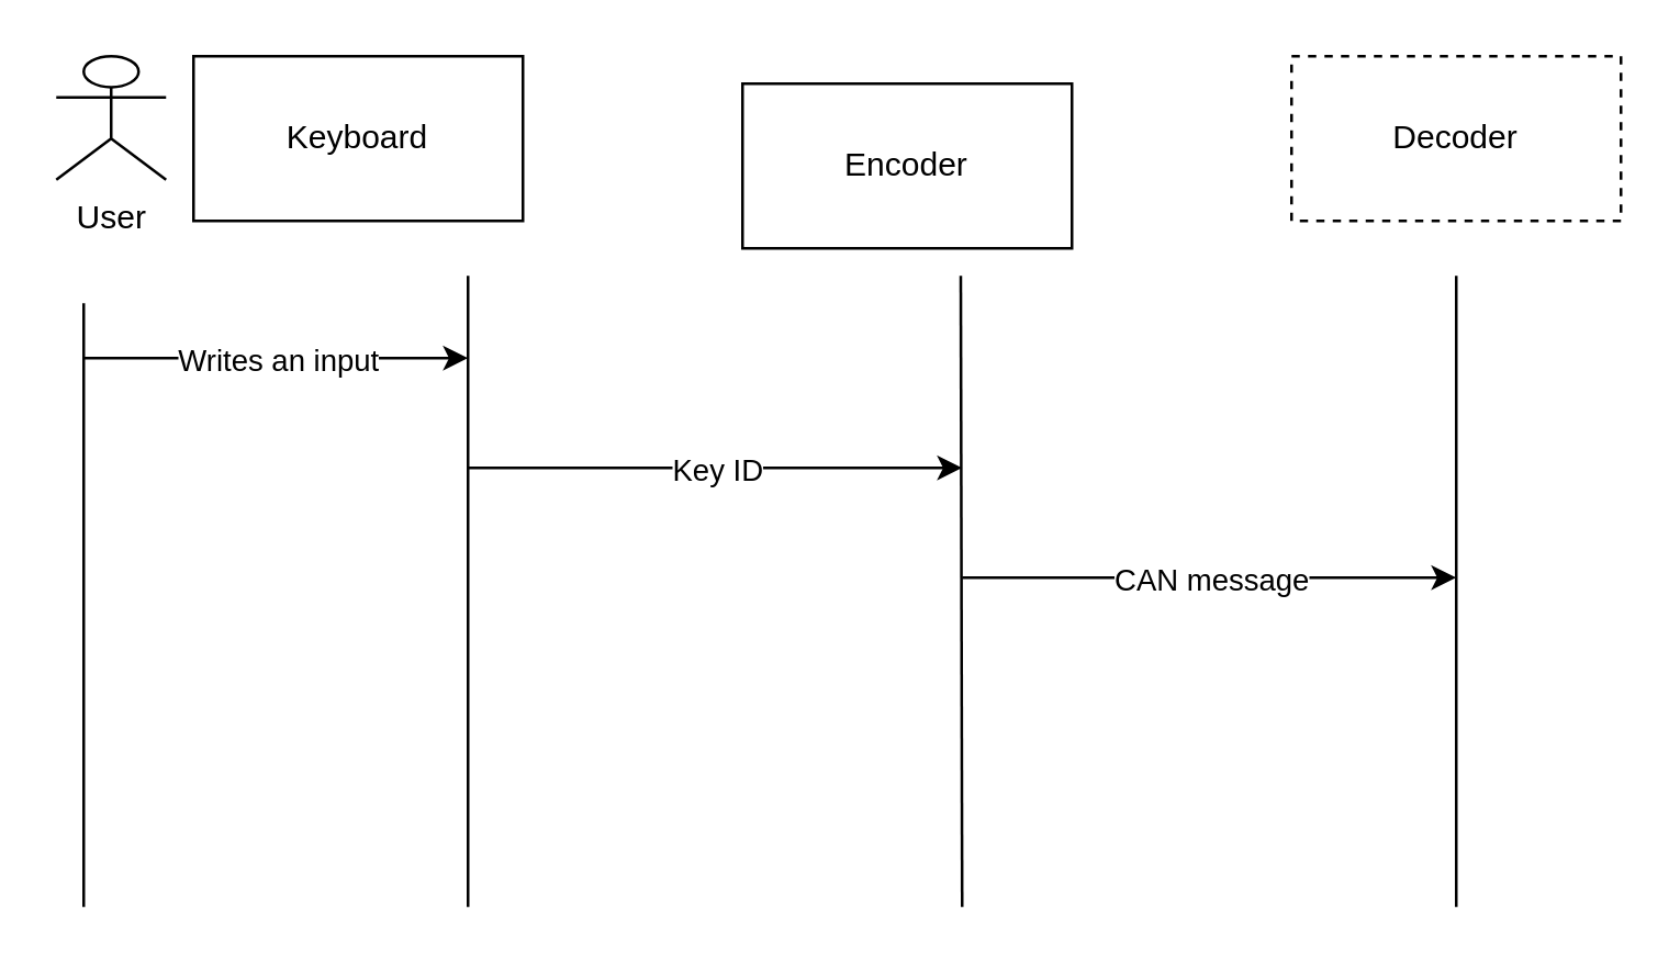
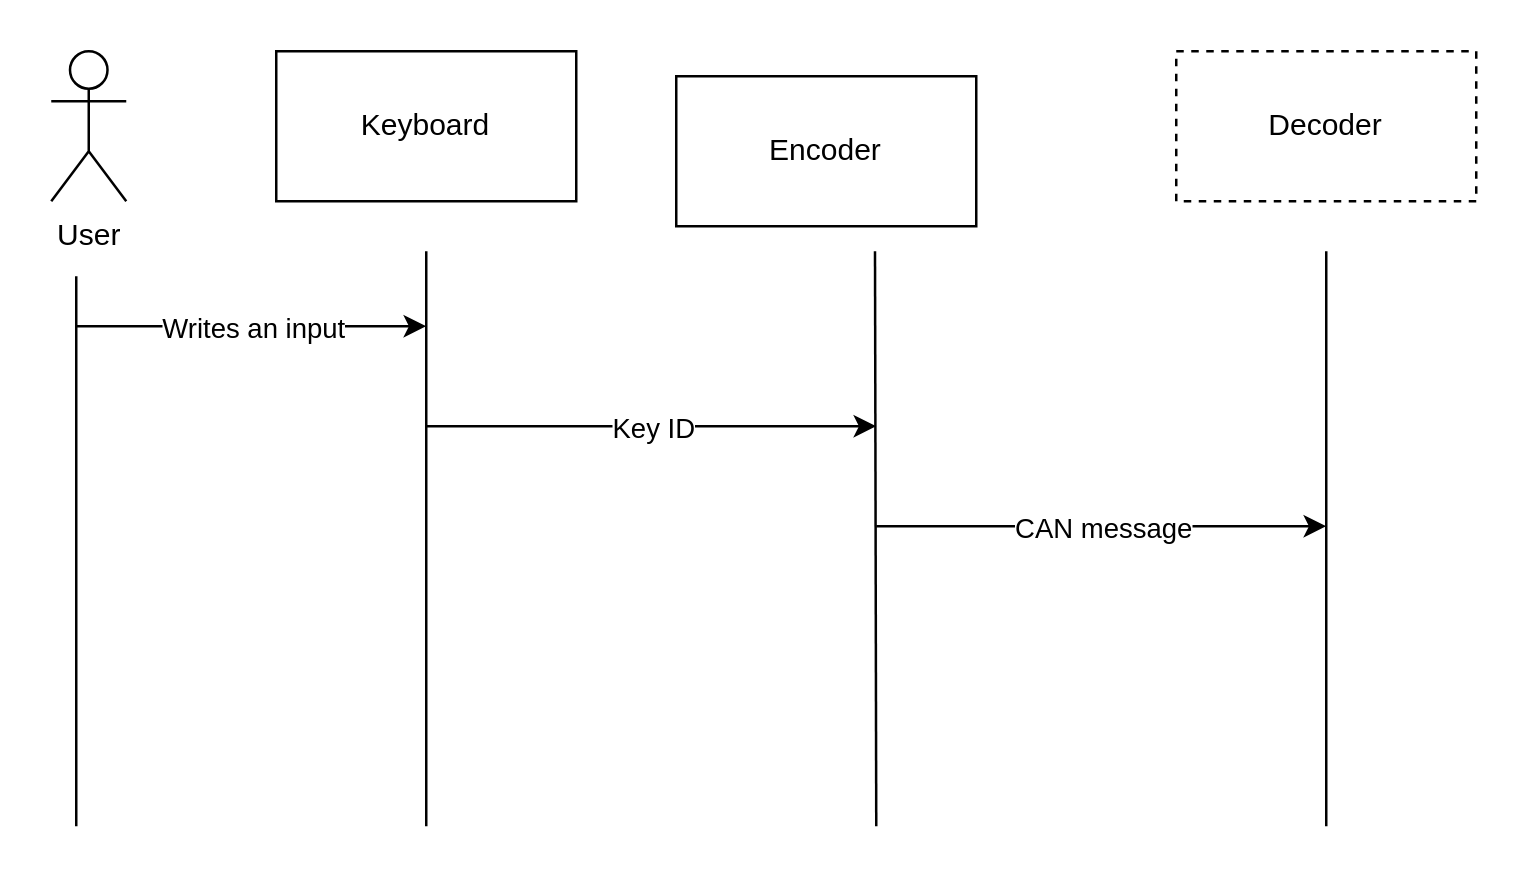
  <mxCell id="0" />
  <mxCell id="1" parent="0" />
- <mxCell id="2" value="User" style="shape=umlActor;verticalLabelPosition=bottom;verticalAlign=top;html=1;outlineConnect=0;" parent="1" vertex="1"><mxGeometry x="20" y="20" width="40" height="45" as="geometry" /></mxCell>
+ <mxCell id="2" value="User" style="shape=umlActor;verticalLabelPosition=bottom;verticalAlign=top;html=1;outlineConnect=0;" parent="1" vertex="1"><mxGeometry x="20" y="20" width="30" height="60" as="geometry" /></mxCell>
  <mxCell id="3" value="" style="endArrow=none;html=1;rounded=0;" parent="1" edge="1"><mxGeometry width="50" height="50" relative="1" as="geometry"><mxPoint x="30" y="330" as="sourcePoint" /><mxPoint x="30" y="110" as="targetPoint" /></mxGeometry></mxCell>
- <mxCell id="4" value="Keyboard" style="rounded=0;whiteSpace=wrap;html=1;" parent="1" vertex="1"><mxGeometry x="70" y="20" width="120" height="60" as="geometry" /></mxCell>
+ <mxCell id="4" value="Keyboard" style="rounded=0;whiteSpace=wrap;html=1;" parent="1" vertex="1"><mxGeometry x="110" y="20" width="120" height="60" as="geometry" /></mxCell>
  <mxCell id="5" value="Encoder" style="rounded=0;whiteSpace=wrap;html=1;" parent="1" vertex="1"><mxGeometry x="270" y="30" width="120" height="60" as="geometry" /></mxCell>
  <mxCell id="6" value="Decoder" style="rounded=0;whiteSpace=wrap;html=1;dashed=1;" parent="1" vertex="1"><mxGeometry x="470" y="20" width="120" height="60" as="geometry" /></mxCell>
  <mxCell id="7" value="" style="endArrow=none;html=1;rounded=0;" parent="1" edge="1"><mxGeometry width="50" height="50" relative="1" as="geometry"><mxPoint x="170" y="330" as="sourcePoint" /><mxPoint x="170" y="100" as="targetPoint" /></mxGeometry></mxCell>
  <mxCell id="8" value="" style="endArrow=none;html=1;rounded=0;" parent="1" edge="1"><mxGeometry width="50" height="50" relative="1" as="geometry"><mxPoint x="350" y="330" as="sourcePoint" /><mxPoint x="349.5" y="100" as="targetPoint" /></mxGeometry></mxCell>
  <mxCell id="9" value="" style="endArrow=none;html=1;rounded=0;" parent="1" edge="1"><mxGeometry width="50" height="50" relative="1" as="geometry"><mxPoint x="530" y="330" as="sourcePoint" /><mxPoint x="530" y="100" as="targetPoint" /></mxGeometry></mxCell>
  <mxCell id="10" value="" style="endArrow=classic;html=1;rounded=0;" parent="1" edge="1"><mxGeometry relative="1" as="geometry"><mxPoint x="30" y="130" as="sourcePoint" /><mxPoint x="170" y="130" as="targetPoint" /></mxGeometry></mxCell>
  <mxCell id="11" value="Writes an input" style="edgeLabel;resizable=0;html=1;align=center;verticalAlign=middle;" parent="10" connectable="0" vertex="1"><mxGeometry relative="1" as="geometry" /></mxCell>
  <mxCell id="12" value="" style="endArrow=classic;html=1;rounded=0;" parent="1" edge="1"><mxGeometry relative="1" as="geometry"><mxPoint x="170" y="170" as="sourcePoint" /><mxPoint x="350" y="170" as="targetPoint" /></mxGeometry></mxCell>
  <mxCell id="13" value="Key ID" style="edgeLabel;resizable=0;html=1;align=center;verticalAlign=middle;" parent="12" connectable="0" vertex="1"><mxGeometry relative="1" as="geometry" /></mxCell>
  <mxCell id="14" value="" style="endArrow=classic;html=1;rounded=0;" parent="1" edge="1"><mxGeometry relative="1" as="geometry"><mxPoint x="350" y="210" as="sourcePoint" /><mxPoint x="530" y="210" as="targetPoint" /></mxGeometry></mxCell>
  <mxCell id="15" value="CAN message" style="edgeLabel;resizable=0;html=1;align=center;verticalAlign=middle;" parent="14" connectable="0" vertex="1"><mxGeometry relative="1" as="geometry" /></mxCell>
